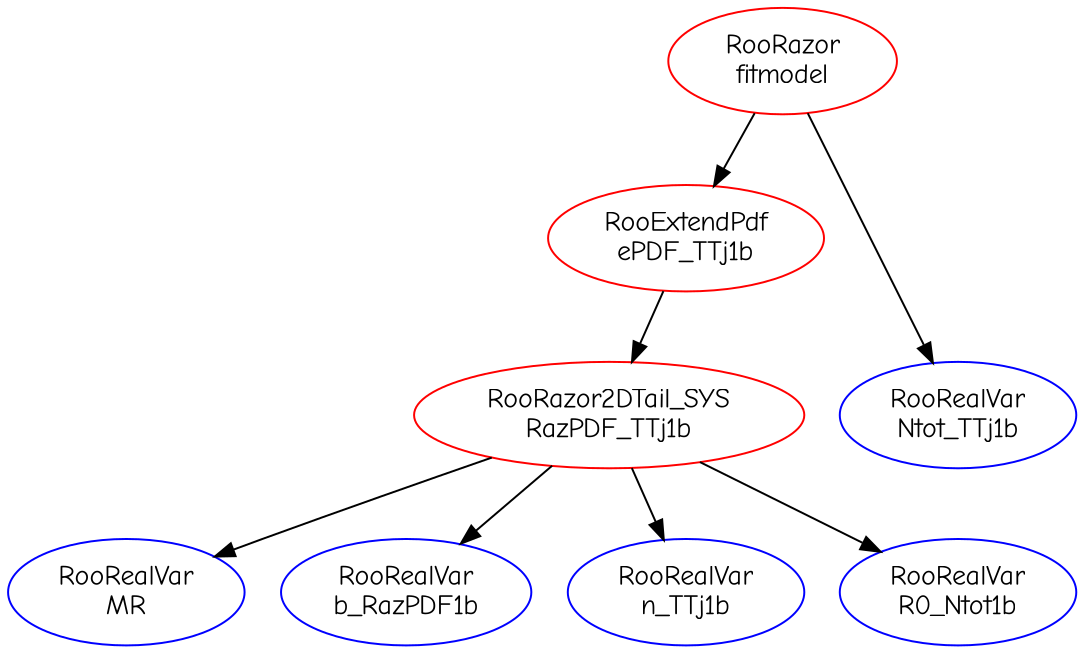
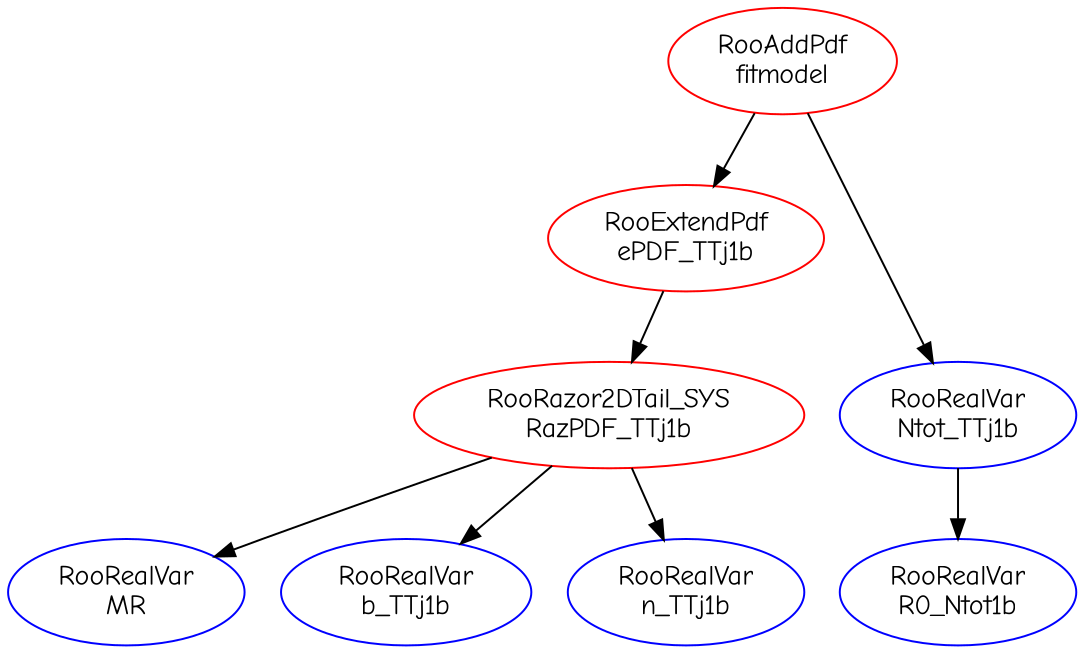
  digraph {
    fontname="Comic Neue"
    node [color=blue fontname="Comic Neue"]
    edge [fontname="Comic Neue"]
-   n1 [color=red label="RooRazor\nfitmodel"]
+   n1 [color=red label="RooAddPdf\nfitmodel"]
    n2 [color=red label="RooExtendPdf\nePDF_TTj1b"]
    n3 [label="RooRealVar\nNtot_TTj1b"]
    n4 [color=red label="RooRazor2DTail_SYS\nRazPDF_TTj1b"]
    n5 [label="RooRealVar\nMR"]
    n6 [label="RooRealVar\nR0_Ntot1b"]
-   n7 [label="RooRealVar\nb_RazPDF1b"]
+   n7 [label="RooRealVar\nb_TTj1b"]
    n8 [label="RooRealVar\nn_TTj1b"]
    n1 -> n2
    n1 -> n3
    n2 -> n4
    n4 -> n5
-   n4 -> n6
+   n3 -> n6
    n4 -> n7
    n4 -> n8
  }
